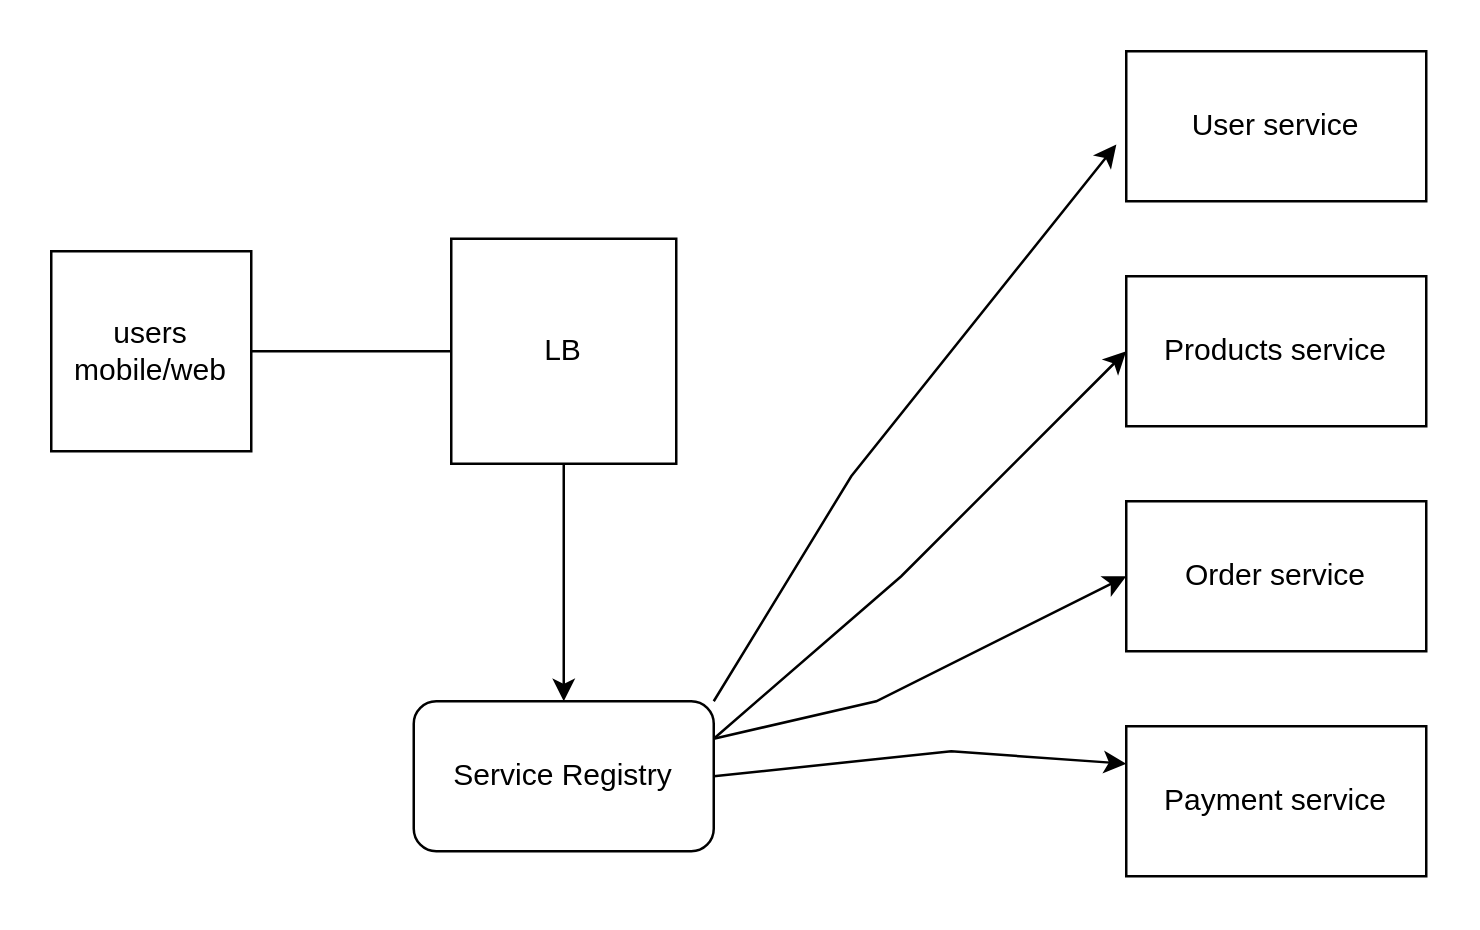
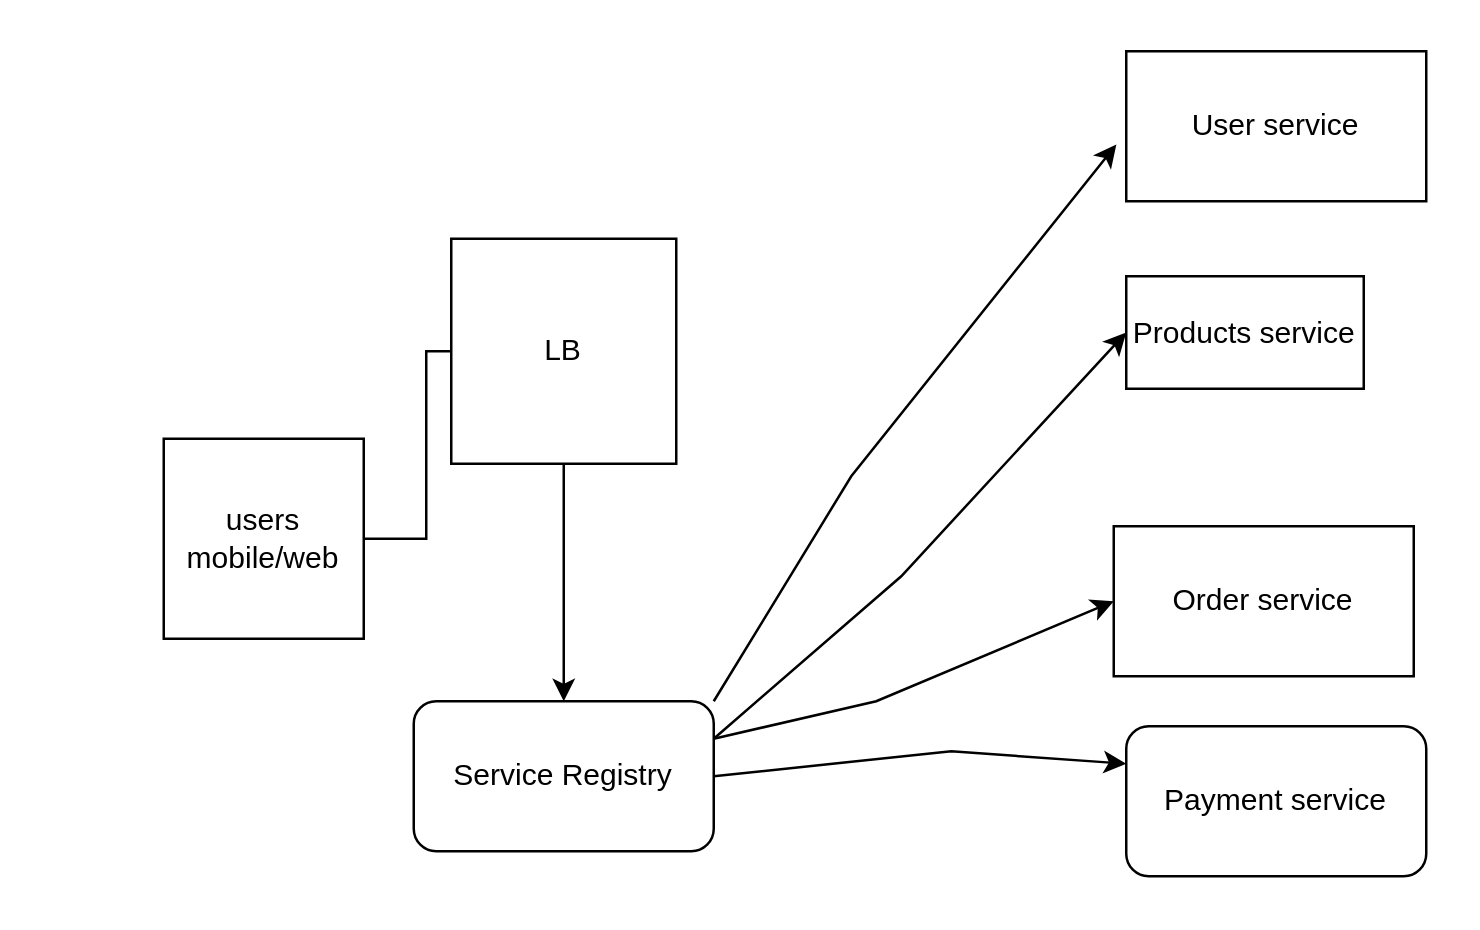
  <mxCell id="0" />
  <mxCell id="1" parent="0" />
  <mxCell id="2" value="" style="edgeStyle=orthogonalEdgeStyle;rounded=0;orthogonalLoop=1;jettySize=auto;html=1;entryX=0;entryY=0.5;entryDx=0;entryDy=0;endArrow=none;" edge="1" parent="1" source="3" target="5"><mxGeometry relative="1" as="geometry"><mxPoint x="160" y="140" as="targetPoint" /><Array as="points"><mxPoint x="170" y="140" /></Array></mxGeometry></mxCell>
- <mxCell id="3" value="users&lt;div&gt;mobile/web&lt;/div&gt;" style="whiteSpace=wrap;html=1;aspect=fixed;" vertex="1" parent="1"><mxGeometry x="20" y="100" width="80" height="80" as="geometry" /></mxCell>
+ <mxCell id="3" value="users&lt;div&gt;mobile/web&lt;/div&gt;" style="whiteSpace=wrap;html=1;aspect=fixed;" vertex="1" parent="1"><mxGeometry x="65" y="175" width="80" height="80" as="geometry" /></mxCell>
  <mxCell id="4" value="" style="edgeStyle=orthogonalEdgeStyle;rounded=0;orthogonalLoop=1;jettySize=auto;html=1;" edge="1" parent="1" source="5"><mxGeometry relative="1" as="geometry"><mxPoint x="225" y="280" as="targetPoint" /></mxGeometry></mxCell>
  <mxCell id="5" value="LB" style="whiteSpace=wrap;html=1;aspect=fixed;" vertex="1" parent="1"><mxGeometry x="180" y="95" width="90" height="90" as="geometry" /></mxCell>
  <mxCell id="6" value="Service Registry" style="rounded=1;whiteSpace=wrap;html=1;" vertex="1" parent="1"><mxGeometry x="165" y="280" width="120" height="60" as="geometry" /></mxCell>
  <mxCell id="7" value="User service" style="rounded=0;whiteSpace=wrap;html=1;" vertex="1" parent="1"><mxGeometry x="450" y="20" width="120" height="60" as="geometry" /></mxCell>
  <mxCell id="8" value="" style="endArrow=classic;html=1;rounded=0;entryX=0;entryY=0.5;entryDx=0;entryDy=0;exitX=1;exitY=0.25;exitDx=0;exitDy=0;" edge="1" parent="1" source="6" target="10"><mxGeometry width="50" height="50" relative="1" as="geometry"><mxPoint x="290" y="290" as="sourcePoint" /><mxPoint x="450" y="190" as="targetPoint" /><Array as="points"><mxPoint x="360" y="230" /></Array></mxGeometry></mxCell>
  <mxCell id="9" value="" style="endArrow=classic;html=1;rounded=0;entryX=-0.033;entryY=0.622;entryDx=0;entryDy=0;entryPerimeter=0;exitX=1;exitY=0;exitDx=0;exitDy=0;" edge="1" parent="1" source="6" target="7"><mxGeometry width="50" height="50" relative="1" as="geometry"><mxPoint x="285" y="310" as="sourcePoint" /><mxPoint x="450" y="200" as="targetPoint" /><Array as="points"><mxPoint x="340" y="190" /></Array></mxGeometry></mxCell>
- <mxCell id="10" value="Products service" style="rounded=0;whiteSpace=wrap;html=1;" vertex="1" parent="1"><mxGeometry x="450" y="110" width="120" height="60" as="geometry" /></mxCell>
- <mxCell id="11" value="Order service" style="rounded=0;whiteSpace=wrap;html=1;" vertex="1" parent="1"><mxGeometry x="450" y="200" width="120" height="60" as="geometry" /></mxCell>
- <mxCell id="12" value="Payment service" style="rounded=0;whiteSpace=wrap;html=1;" vertex="1" parent="1"><mxGeometry x="450" y="290" width="120" height="60" as="geometry" /></mxCell>
+ <mxCell id="10" value="Products service" style="rounded=0;whiteSpace=wrap;html=1;" vertex="1" parent="1"><mxGeometry x="450" y="110" width="95" height="45" as="geometry" /></mxCell>
+ <mxCell id="11" value="Order service" style="rounded=0;whiteSpace=wrap;html=1;" vertex="1" parent="1"><mxGeometry x="445" y="210" width="120" height="60" as="geometry" /></mxCell>
+ <mxCell id="12" value="Payment service" style="whiteSpace=wrap;html=1;rounded=1;" vertex="1" parent="1"><mxGeometry x="450" y="290" width="120" height="60" as="geometry" /></mxCell>
  <mxCell id="13" value="" style="endArrow=classic;html=1;rounded=0;exitX=1;exitY=0.25;exitDx=0;exitDy=0;entryX=0;entryY=0.5;entryDx=0;entryDy=0;" edge="1" parent="1" source="6" target="11"><mxGeometry width="50" height="50" relative="1" as="geometry"><mxPoint x="340" y="250" as="sourcePoint" /><mxPoint x="390" y="200" as="targetPoint" /><Array as="points"><mxPoint x="350" y="280" /></Array></mxGeometry></mxCell>
  <mxCell id="14" value="" style="endArrow=classic;html=1;rounded=0;exitX=1;exitY=0.5;exitDx=0;exitDy=0;entryX=0;entryY=0.25;entryDx=0;entryDy=0;" edge="1" parent="1" source="6" target="12"><mxGeometry width="50" height="50" relative="1" as="geometry"><mxPoint x="340" y="250" as="sourcePoint" /><mxPoint x="390" y="200" as="targetPoint" /><Array as="points"><mxPoint x="380" y="300" /></Array></mxGeometry></mxCell>
